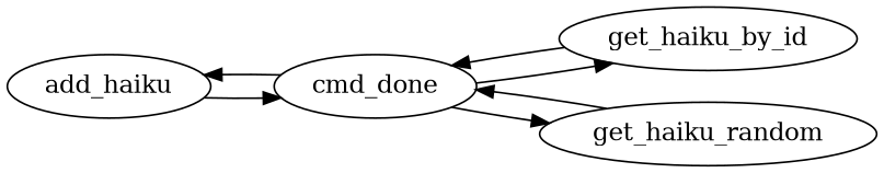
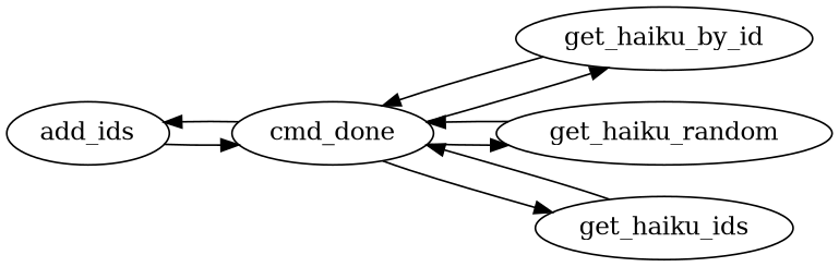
  digraph {
    fontname="DejaVu Serif"
    rankdir=LR
    node [fontname="DejaVu Serif"]
    edge [fontname="DejaVu Serif"]
-   n1 [label=add_haiku]
+   n1 [label=add_ids]
    n2 [label=cmd_done]
    n3 [label=get_haiku_by_id]
    n4 [label=get_haiku_random]
+   n5 [label=get_haiku_ids]
    n1 -> n2
    n2 -> n1
    n2 -> n3
    n2 -> n4
+   n2 -> n5
    n3 -> n2
    n4 -> n2
+   n5 -> n2
  }
